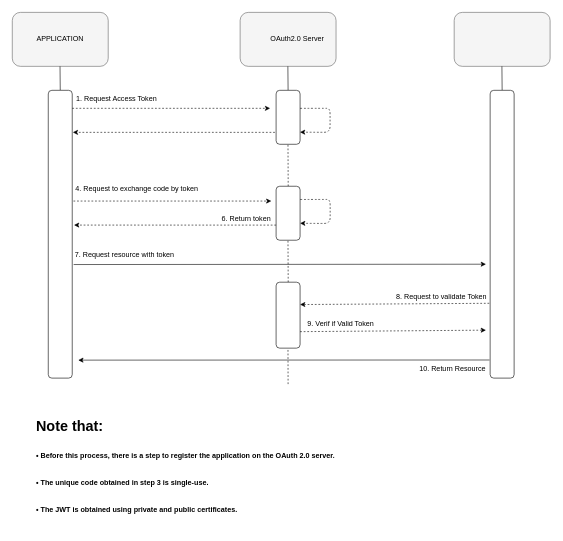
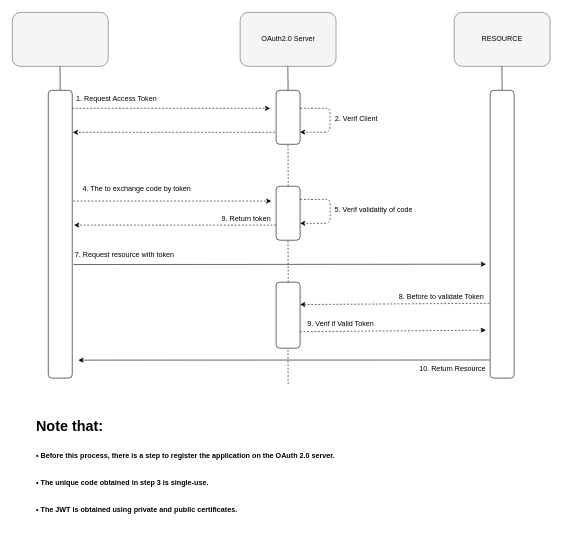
  <mxCell id="0" />
  <mxCell id="1" parent="0" />
  <mxCell id="2" value="" style="rounded=1;whiteSpace=wrap;html=1;fillColor=#f5f5f5;fontColor=#333333;strokeColor=#666666;" vertex="1" parent="1"><mxGeometry x="20" y="20" width="160" height="90" as="geometry" /></mxCell>
  <mxCell id="3" value="" style="endArrow=none;html=1;" edge="1" parent="1"><mxGeometry width="50" height="50" relative="1" as="geometry"><mxPoint x="100" y="150" as="sourcePoint" /><mxPoint x="99.62" y="110" as="targetPoint" /></mxGeometry></mxCell>
  <mxCell id="4" value="" style="rounded=1;whiteSpace=wrap;html=1;" vertex="1" parent="1"><mxGeometry x="80" y="150" width="40" height="480" as="geometry" /></mxCell>
  <mxCell id="5" value="" style="rounded=1;whiteSpace=wrap;html=1;fillColor=#f5f5f5;fontColor=#333333;strokeColor=#666666;" vertex="1" parent="1"><mxGeometry x="400" y="20" width="160" height="90" as="geometry" /></mxCell>
  <mxCell id="6" value="" style="endArrow=none;html=1;" edge="1" parent="1"><mxGeometry width="50" height="50" relative="1" as="geometry"><mxPoint x="480" y="150" as="sourcePoint" /><mxPoint x="479.62" y="110" as="targetPoint" /></mxGeometry></mxCell>
  <mxCell id="7" value="" style="rounded=1;whiteSpace=wrap;html=1;" vertex="1" parent="1"><mxGeometry x="460" y="150" width="40" height="90" as="geometry" /></mxCell>
  <mxCell id="8" value="" style="rounded=1;whiteSpace=wrap;html=1;fillColor=#f5f5f5;fontColor=#333333;strokeColor=#666666;" vertex="1" parent="1"><mxGeometry x="757" y="20" width="160" height="90" as="geometry" /></mxCell>
  <mxCell id="9" value="" style="endArrow=none;html=1;" edge="1" parent="1"><mxGeometry width="50" height="50" relative="1" as="geometry"><mxPoint x="837" y="150" as="sourcePoint" /><mxPoint x="836.62" y="110" as="targetPoint" /></mxGeometry></mxCell>
  <mxCell id="10" value="" style="rounded=1;whiteSpace=wrap;html=1;" vertex="1" parent="1"><mxGeometry x="817" y="150" width="40" height="480" as="geometry" /></mxCell>
  <mxCell id="11" value="" style="endArrow=none;html=1;dashed=1;" edge="1" parent="1"><mxGeometry width="50" height="50" relative="1" as="geometry"><mxPoint x="480.18" y="310" as="sourcePoint" /><mxPoint x="479.82" y="240" as="targetPoint" /></mxGeometry></mxCell>
- <mxCell id="12" value="&lt;font color=&quot;#000000&quot;&gt;APPLICATION&lt;/font&gt;" style="text;html=1;align=center;verticalAlign=middle;whiteSpace=wrap;rounded=0;" vertex="1" parent="1"><mxGeometry x="55" y="50" width="90" height="30" as="geometry" /></mxCell>
- <mxCell id="13" value="&lt;font color=&quot;#000000&quot;&gt;OAuth2.0 Server&lt;/font&gt;" style="text;html=1;align=center;verticalAlign=middle;whiteSpace=wrap;rounded=0;" vertex="1" parent="1"><mxGeometry x="442.5" y="50" width="105" height="30" as="geometry" /></mxCell>
+ <mxCell id="13" value="&lt;font color=&quot;#000000&quot;&gt;OAuth2.0 Server&lt;/font&gt;" style="text;html=1;align=center;verticalAlign=middle;whiteSpace=wrap;rounded=0;" vertex="1" parent="1"><mxGeometry x="427.5" y="50" width="105" height="30" as="geometry" /></mxCell>
+ <mxCell id="14" value="&lt;font color=&quot;#000000&quot;&gt;RESOURCE&lt;/font&gt;" style="text;html=1;align=center;verticalAlign=middle;whiteSpace=wrap;rounded=0;" vertex="1" parent="1"><mxGeometry x="792" y="50" width="90" height="30" as="geometry" /></mxCell>
  <mxCell id="15" value="" style="endArrow=classic;html=1;dashed=1;fontColor=#000000;" edge="1" parent="1"><mxGeometry width="50" height="50" relative="1" as="geometry"><mxPoint x="120" y="180" as="sourcePoint" /><mxPoint x="450" y="180" as="targetPoint" /></mxGeometry></mxCell>
  <mxCell id="16" value="" style="curved=1;endArrow=classic;html=1;dashed=1;fontColor=#000000;entryX=0.996;entryY=0.775;entryDx=0;entryDy=0;exitX=1;exitY=0.286;exitDx=0;exitDy=0;exitPerimeter=0;entryPerimeter=0;" edge="1" parent="1" target="7"><mxGeometry width="50" height="50" relative="1" as="geometry"><mxPoint x="500" y="180.04" as="sourcePoint" /><mxPoint x="500" y="210" as="targetPoint" /><Array as="points"><mxPoint x="540" y="180" /><mxPoint x="550" y="180" /><mxPoint x="550" y="200" /><mxPoint x="550" y="220" /><mxPoint x="530" y="220" /></Array></mxGeometry></mxCell>
  <mxCell id="17" value="" style="rounded=1;whiteSpace=wrap;html=1;" vertex="1" parent="1"><mxGeometry x="460" y="310" width="40" height="90" as="geometry" /></mxCell>
  <mxCell id="18" value="" style="endArrow=none;html=1;dashed=1;" edge="1" parent="1"><mxGeometry width="50" height="50" relative="1" as="geometry"><mxPoint x="480.18" y="470" as="sourcePoint" /><mxPoint x="479.82" y="400" as="targetPoint" /></mxGeometry></mxCell>
  <mxCell id="19" value="" style="rounded=1;whiteSpace=wrap;html=1;" vertex="1" parent="1"><mxGeometry x="460" y="470" width="40" height="110" as="geometry" /></mxCell>
  <mxCell id="20" value="" style="endArrow=none;html=1;dashed=1;" edge="1" parent="1"><mxGeometry width="50" height="50" relative="1" as="geometry"><mxPoint x="480" y="640" as="sourcePoint" /><mxPoint x="479.82" y="582" as="targetPoint" /></mxGeometry></mxCell>
  <mxCell id="21" value="" style="endArrow=classic;html=1;dashed=1;fontColor=#000000;entryX=1;entryY=0.146;entryDx=0;entryDy=0;entryPerimeter=0;exitX=-0.05;exitY=0.779;exitDx=0;exitDy=0;exitPerimeter=0;" edge="1" parent="1" source="7"><mxGeometry width="50" height="50" relative="1" as="geometry"><mxPoint x="451" y="220" as="sourcePoint" /><mxPoint x="121" y="220.08" as="targetPoint" /></mxGeometry></mxCell>
  <mxCell id="22" value="" style="endArrow=classic;html=1;dashed=1;fontColor=#000000;" edge="1" parent="1"><mxGeometry width="50" height="50" relative="1" as="geometry"><mxPoint x="122" y="334.68" as="sourcePoint" /><mxPoint x="452" y="334.68" as="targetPoint" /></mxGeometry></mxCell>
  <mxCell id="23" value="" style="endArrow=classic;html=1;dashed=1;fontColor=#000000;entryX=1;entryY=0.146;entryDx=0;entryDy=0;entryPerimeter=0;exitX=-0.05;exitY=0.779;exitDx=0;exitDy=0;exitPerimeter=0;" edge="1" parent="1"><mxGeometry width="50" height="50" relative="1" as="geometry"><mxPoint x="460" y="374.79" as="sourcePoint" /><mxPoint x="123" y="374.76" as="targetPoint" /></mxGeometry></mxCell>
  <mxCell id="24" value="" style="endArrow=classic;html=1;fontColor=#000000;exitX=1.058;exitY=0.647;exitDx=0;exitDy=0;exitPerimeter=0;" edge="1" parent="1"><mxGeometry width="50" height="50" relative="1" as="geometry"><mxPoint x="122.32" y="440.56" as="sourcePoint" /><mxPoint x="810" y="440" as="targetPoint" /></mxGeometry></mxCell>
  <mxCell id="25" value="" style="endArrow=classic;html=1;fontColor=#000000;exitX=-0.037;exitY=0.74;exitDx=0;exitDy=0;exitPerimeter=0;entryX=0.999;entryY=0.339;entryDx=0;entryDy=0;entryPerimeter=0;dashed=1;" edge="1" parent="1" source="10" target="19"><mxGeometry width="50" height="50" relative="1" as="geometry"><mxPoint x="132.32" y="450.56" as="sourcePoint" /><mxPoint x="820" y="450" as="targetPoint" /></mxGeometry></mxCell>
  <mxCell id="26" value="" style="curved=1;endArrow=classic;html=1;dashed=1;fontColor=#000000;entryX=0.996;entryY=0.775;entryDx=0;entryDy=0;exitX=1;exitY=0.286;exitDx=0;exitDy=0;exitPerimeter=0;entryPerimeter=0;" edge="1" parent="1"><mxGeometry width="50" height="50" relative="1" as="geometry"><mxPoint x="500.16" y="332.04" as="sourcePoint" /><mxPoint x="500" y="371.75" as="targetPoint" /><Array as="points"><mxPoint x="540.16" y="332" /><mxPoint x="550.16" y="332" /><mxPoint x="550.16" y="352" /><mxPoint x="550.16" y="372" /><mxPoint x="530.16" y="372" /></Array></mxGeometry></mxCell>
  <mxCell id="27" value="" style="endArrow=classic;html=1;fontColor=#000000;exitX=1;exitY=0.75;exitDx=0;exitDy=0;dashed=1;" edge="1" parent="1" source="19"><mxGeometry width="50" height="50" relative="1" as="geometry"><mxPoint x="825" y="515.2" as="sourcePoint" /><mxPoint x="810" y="550" as="targetPoint" /><Array as="points"><mxPoint x="810" y="550" /></Array></mxGeometry></mxCell>
  <mxCell id="28" value="" style="endArrow=classic;html=1;fontColor=#000000;exitX=-0.027;exitY=0.937;exitDx=0;exitDy=0;exitPerimeter=0;" edge="1" parent="1" source="10"><mxGeometry width="50" height="50" relative="1" as="geometry"><mxPoint x="810" y="600" as="sourcePoint" /><mxPoint x="130" y="600" as="targetPoint" /></mxGeometry></mxCell>
  <mxCell id="29" value="1. Request Access Token" style="text;html=1;align=center;verticalAlign=middle;whiteSpace=wrap;rounded=0;" vertex="1" parent="1"><mxGeometry x="114" y="150" width="160" height="30" as="geometry" /></mxCell>
- <mxCell id="31" value="4. Request to exchange code by token" style="text;html=1;align=center;verticalAlign=middle;whiteSpace=wrap;rounded=0;" vertex="1" parent="1"><mxGeometry x="112" y="300" width="232" height="30" as="geometry" /></mxCell>
- <mxCell id="33" value="6. Return token" style="text;html=1;align=center;verticalAlign=middle;whiteSpace=wrap;rounded=0;" vertex="1" parent="1"><mxGeometry x="321" y="350" width="179" height="30" as="geometry" /></mxCell>
+ <mxCell id="30" value="2. Verif Client" style="text;html=1;align=center;verticalAlign=middle;whiteSpace=wrap;rounded=0;" vertex="1" parent="1"><mxGeometry x="514" y="183" width="160" height="30" as="geometry" /></mxCell>
+ <mxCell id="31" value="4. The to exchange code by token" style="text;html=1;align=center;verticalAlign=middle;whiteSpace=wrap;rounded=0;" vertex="1" parent="1"><mxGeometry x="112" y="300" width="232" height="30" as="geometry" /></mxCell>
+ <mxCell id="32" value="5. Verif validatity of code" style="text;html=1;align=center;verticalAlign=middle;whiteSpace=wrap;rounded=0;" vertex="1" parent="1"><mxGeometry x="543" y="334" width="160" height="30" as="geometry" /></mxCell>
+ <mxCell id="33" value="9. Return token" style="text;html=1;align=center;verticalAlign=middle;whiteSpace=wrap;rounded=0;" vertex="1" parent="1"><mxGeometry x="321" y="350" width="179" height="30" as="geometry" /></mxCell>
  <mxCell id="34" value="7. Request resource with token" style="text;html=1;align=center;verticalAlign=middle;whiteSpace=wrap;rounded=0;" vertex="1" parent="1"><mxGeometry x="118" y="410" width="179" height="30" as="geometry" /></mxCell>
  <mxCell id="35" value="10. Return Resource" style="text;html=1;align=center;verticalAlign=middle;whiteSpace=wrap;rounded=0;" vertex="1" parent="1"><mxGeometry x="665" y="600" width="179" height="30" as="geometry" /></mxCell>
- <mxCell id="36" value="8. Request to validate Token" style="text;html=1;align=center;verticalAlign=middle;whiteSpace=wrap;rounded=0;" vertex="1" parent="1"><mxGeometry x="653" y="480" width="166" height="30" as="geometry" /></mxCell>
+ <mxCell id="36" value="8. Before to validate Token" style="text;html=1;align=center;verticalAlign=middle;whiteSpace=wrap;rounded=0;" vertex="1" parent="1"><mxGeometry x="653" y="480" width="166" height="30" as="geometry" /></mxCell>
  <mxCell id="37" value="9. Verif if Valid Token" style="text;html=1;align=center;verticalAlign=middle;whiteSpace=wrap;rounded=0;" vertex="1" parent="1"><mxGeometry x="496" y="525" width="144" height="30" as="geometry" /></mxCell>
  <mxCell id="38" value="&lt;h1&gt;Note that:&lt;/h1&gt;&lt;h1 style=&quot;&quot;&gt;&lt;font style=&quot;font-size: 12px;&quot;&gt;• Before this process, there is a step to register the application on the OAuth 2.0 server.&lt;/font&gt;&lt;/h1&gt;&lt;h1 style=&quot;&quot;&gt;&lt;font style=&quot;font-size: 12px;&quot;&gt;• The unique code obtained in step 3 is single-use.&lt;/font&gt;&lt;/h1&gt;&lt;h1 style=&quot;&quot;&gt;&lt;font style=&quot;font-size: 12px;&quot;&gt;• The JWT is obtained using private and public certificates.&lt;/font&gt;&lt;/h1&gt;" style="text;html=1;spacing=5;spacingTop=-20;whiteSpace=wrap;overflow=hidden;rounded=0;" vertex="1" parent="1"><mxGeometry x="55" y="690" width="715" height="190" as="geometry" /></mxCell>
